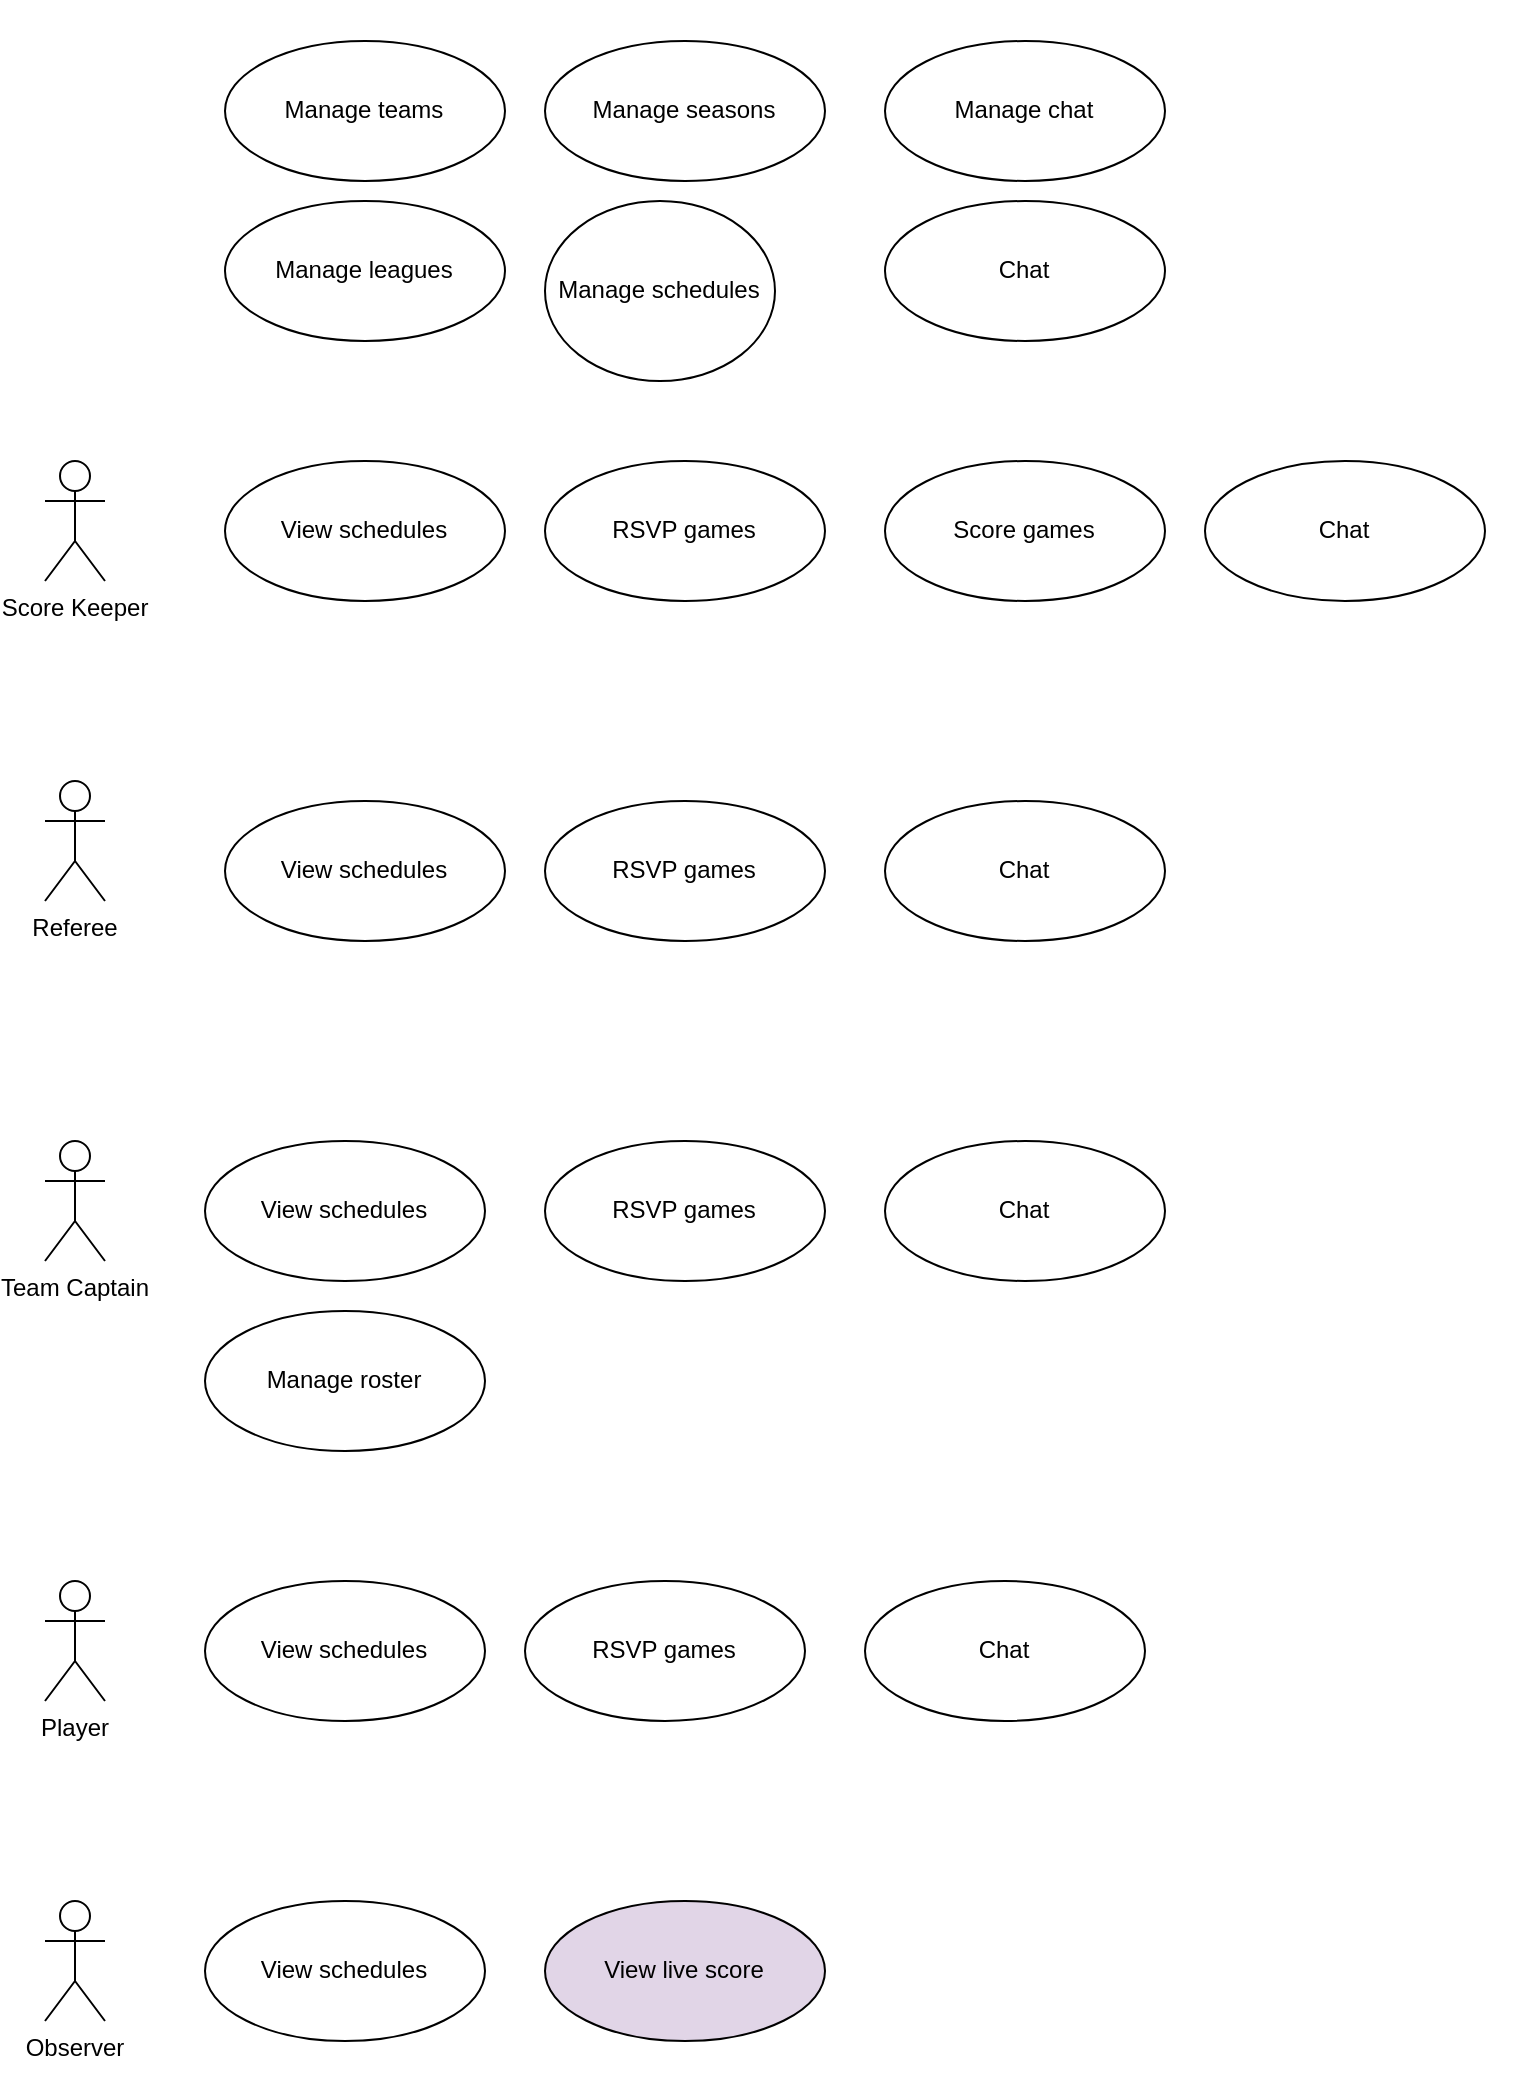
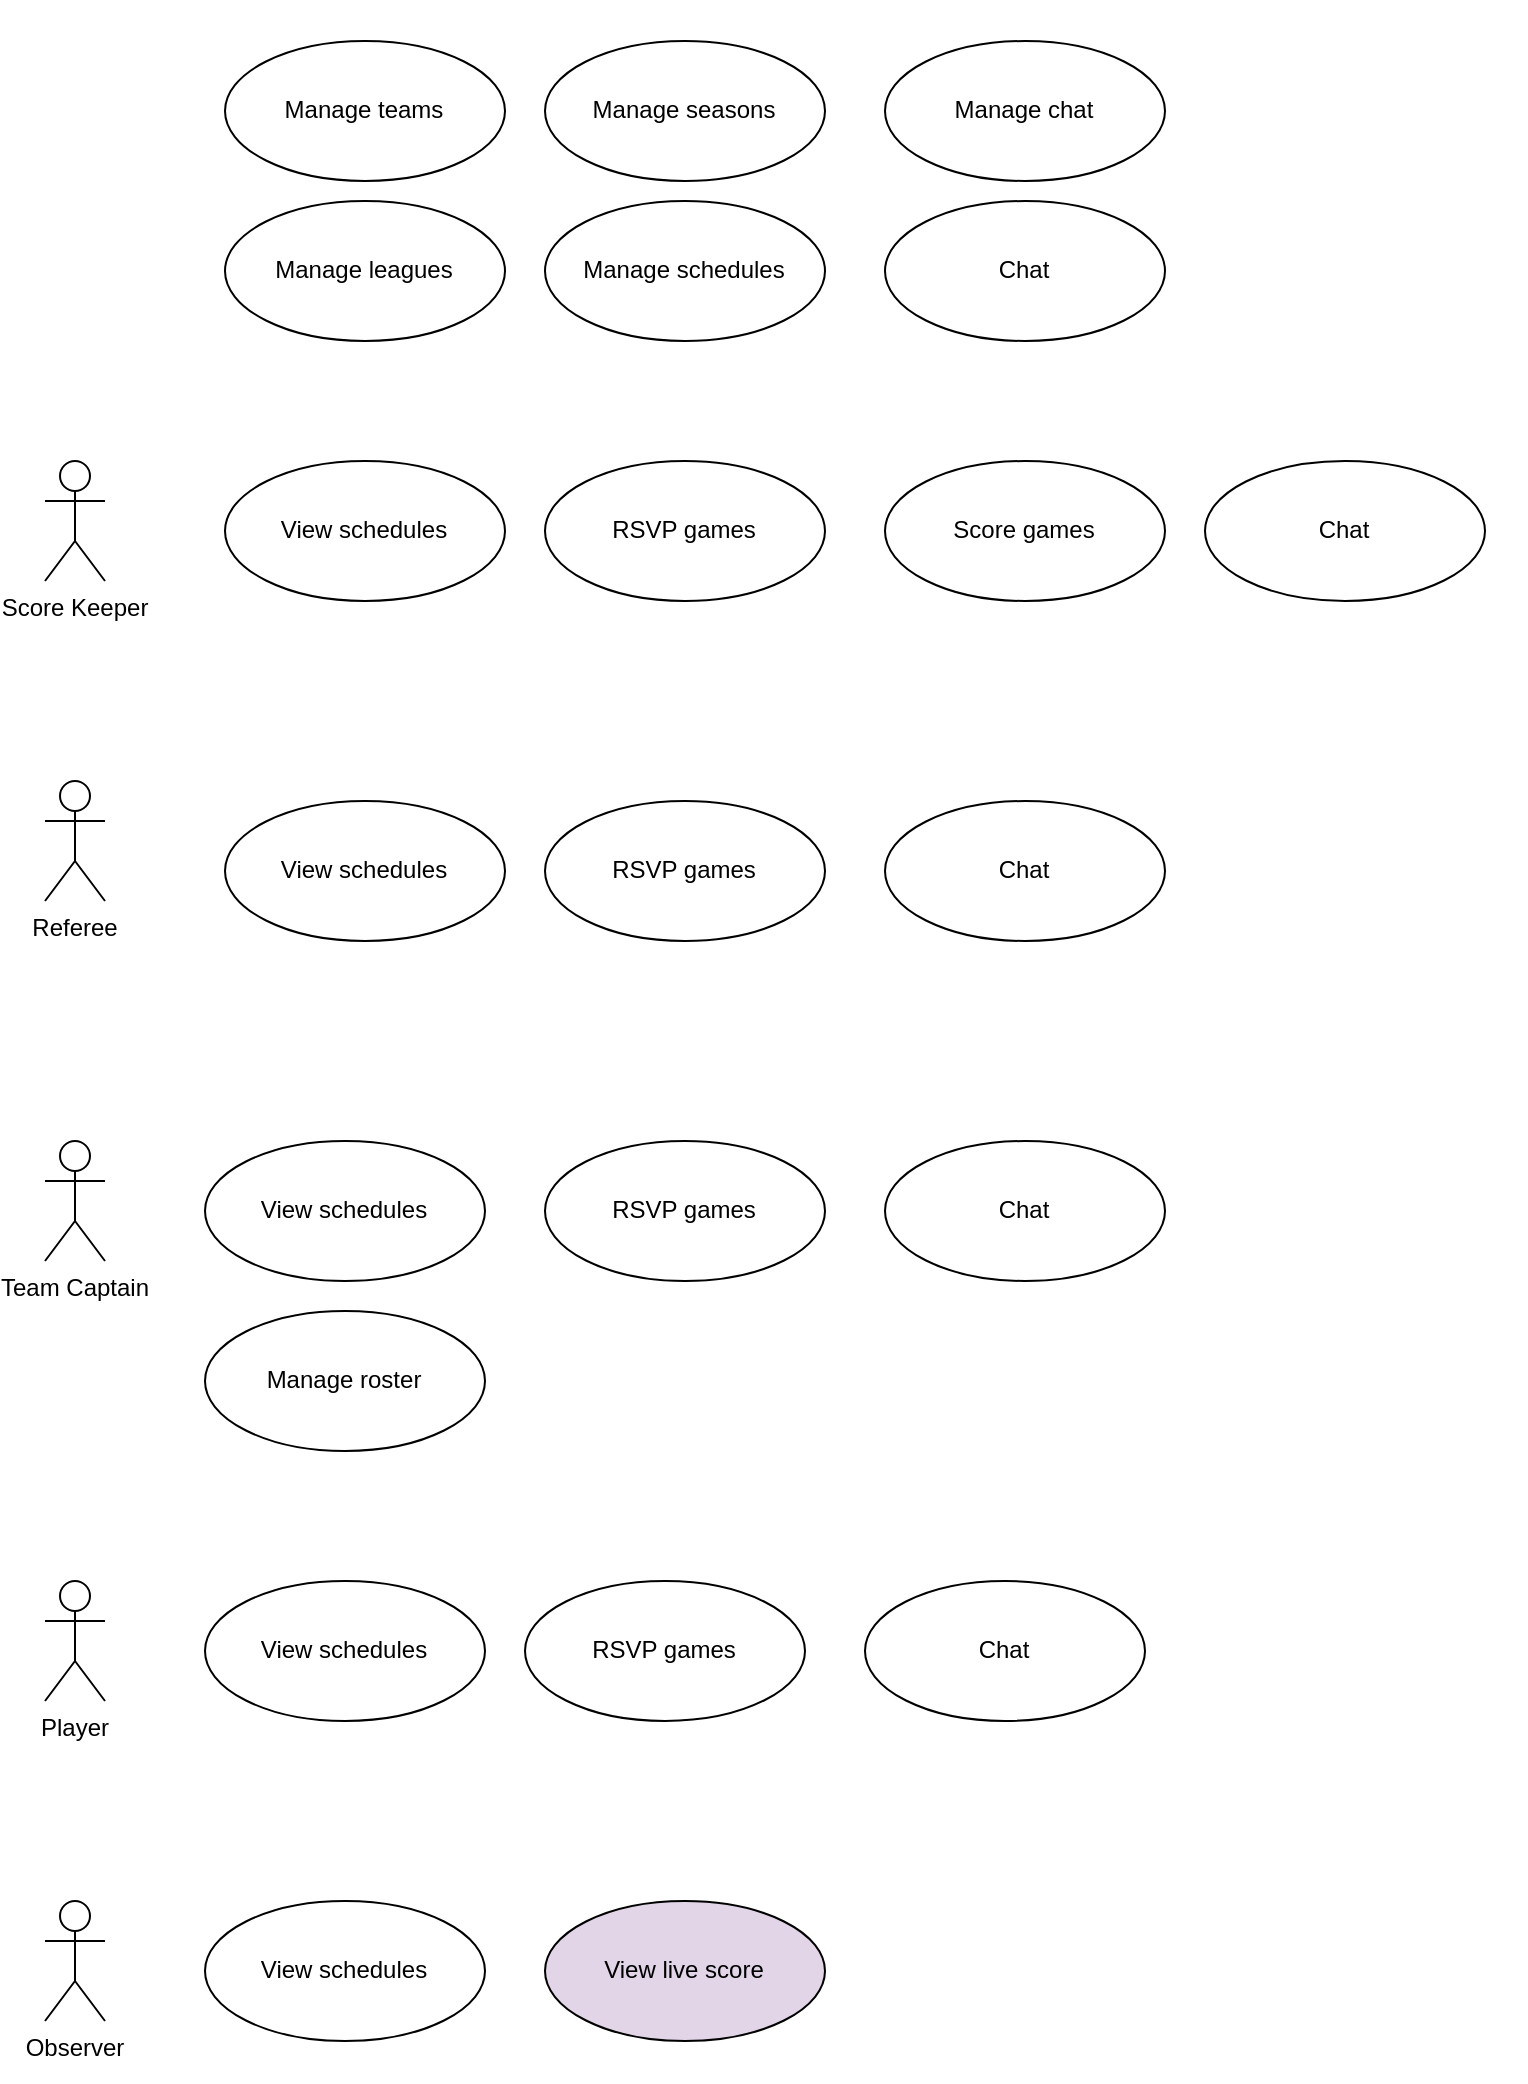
  <mxCell id="0" />
  <mxCell id="1" parent="0" />
  <mxCell id="2" value="Manage teams" style="ellipse;whiteSpace=wrap;html=1;rounded=1;" vertex="1" parent="1"><mxGeometry x="110" y="20" width="140" height="70" as="geometry" /></mxCell>
  <mxCell id="3" value="Referee&lt;br&gt;" style="shape=umlActor;verticalLabelPosition=bottom;verticalAlign=top;html=1;rounded=1;" vertex="1" parent="1"><mxGeometry x="20" y="390" width="30" height="60" as="geometry" /></mxCell>
  <mxCell id="4" value="Score Keeper" style="shape=umlActor;verticalLabelPosition=bottom;verticalAlign=top;html=1;rounded=1;" vertex="1" parent="1"><mxGeometry x="20" y="230" width="30" height="60" as="geometry" /></mxCell>
  <mxCell id="5" value="Team Captain" style="shape=umlActor;verticalLabelPosition=bottom;verticalAlign=top;html=1;rounded=1;" vertex="1" parent="1"><mxGeometry x="20" y="570" width="30" height="60" as="geometry" /></mxCell>
  <mxCell id="6" value="Player" style="shape=umlActor;verticalLabelPosition=bottom;verticalAlign=top;html=1;rounded=1;" vertex="1" parent="1"><mxGeometry x="20" y="790" width="30" height="60" as="geometry" /></mxCell>
  <mxCell id="7" value="Observer" style="shape=umlActor;verticalLabelPosition=bottom;verticalAlign=top;html=1;rounded=1;" vertex="1" parent="1"><mxGeometry x="20" y="950" width="30" height="60" as="geometry" /></mxCell>
  <mxCell id="8" value="Manage seasons" style="ellipse;whiteSpace=wrap;html=1;rounded=1;" vertex="1" parent="1"><mxGeometry x="270" y="20" width="140" height="70" as="geometry" /></mxCell>
- <mxCell id="9" value="Manage schedules" style="ellipse;whiteSpace=wrap;html=1;rounded=1;" vertex="1" parent="1"><mxGeometry x="270" y="100" width="115" height="90" as="geometry" /></mxCell>
+ <mxCell id="9" value="Manage schedules" style="ellipse;whiteSpace=wrap;html=1;rounded=1;" vertex="1" parent="1"><mxGeometry x="270" y="100" width="140" height="70" as="geometry" /></mxCell>
  <mxCell id="10" value="Manage leagues" style="ellipse;whiteSpace=wrap;html=1;rounded=1;" vertex="1" parent="1"><mxGeometry x="110" y="100" width="140" height="70" as="geometry" /></mxCell>
  <mxCell id="11" value="Manage chat" style="ellipse;whiteSpace=wrap;html=1;rounded=1;" vertex="1" parent="1"><mxGeometry x="440" y="20" width="140" height="70" as="geometry" /></mxCell>
  <mxCell id="12" value="Chat" style="ellipse;whiteSpace=wrap;html=1;rounded=1;" vertex="1" parent="1"><mxGeometry x="440" y="100" width="140" height="70" as="geometry" /></mxCell>
  <mxCell id="13" value="View schedules" style="ellipse;whiteSpace=wrap;html=1;rounded=1;" vertex="1" parent="1"><mxGeometry x="110" y="230" width="140" height="70" as="geometry" /></mxCell>
  <mxCell id="14" value="Score games" style="ellipse;whiteSpace=wrap;html=1;rounded=1;" vertex="1" parent="1"><mxGeometry x="440" y="230" width="140" height="70" as="geometry" /></mxCell>
  <mxCell id="15" value="Chat" style="ellipse;whiteSpace=wrap;html=1;rounded=1;" vertex="1" parent="1"><mxGeometry x="600" y="230" width="140" height="70" as="geometry" /></mxCell>
  <mxCell id="16" value="View schedules" style="ellipse;whiteSpace=wrap;html=1;rounded=1;" vertex="1" parent="1"><mxGeometry x="110" y="400" width="140" height="70" as="geometry" /></mxCell>
  <mxCell id="17" value="Chat" style="ellipse;whiteSpace=wrap;html=1;rounded=1;" vertex="1" parent="1"><mxGeometry x="440" y="400" width="140" height="70" as="geometry" /></mxCell>
  <mxCell id="18" value="View schedules" style="ellipse;whiteSpace=wrap;html=1;rounded=1;" vertex="1" parent="1"><mxGeometry x="100" y="570" width="140" height="70" as="geometry" /></mxCell>
  <mxCell id="19" value="Chat" style="ellipse;whiteSpace=wrap;html=1;rounded=1;" vertex="1" parent="1"><mxGeometry x="440" y="570" width="140" height="70" as="geometry" /></mxCell>
  <mxCell id="20" value="RSVP games" style="ellipse;whiteSpace=wrap;html=1;rounded=1;" vertex="1" parent="1"><mxGeometry x="270" y="400" width="140" height="70" as="geometry" /></mxCell>
  <mxCell id="21" value="RSVP games" style="ellipse;whiteSpace=wrap;html=1;rounded=1;" vertex="1" parent="1"><mxGeometry x="270" y="230" width="140" height="70" as="geometry" /></mxCell>
  <mxCell id="22" value="RSVP games" style="ellipse;whiteSpace=wrap;html=1;rounded=1;" vertex="1" parent="1"><mxGeometry x="270" y="570" width="140" height="70" as="geometry" /></mxCell>
  <mxCell id="23" value="Manage roster" style="ellipse;whiteSpace=wrap;html=1;rounded=1;" vertex="1" parent="1"><mxGeometry x="100" y="655" width="140" height="70" as="geometry" /></mxCell>
  <mxCell id="24" value="Chat" style="ellipse;whiteSpace=wrap;html=1;rounded=1;" vertex="1" parent="1"><mxGeometry x="430" y="790" width="140" height="70" as="geometry" /></mxCell>
  <mxCell id="25" value="View schedules" style="ellipse;whiteSpace=wrap;html=1;rounded=1;" vertex="1" parent="1"><mxGeometry x="100" y="790" width="140" height="70" as="geometry" /></mxCell>
  <mxCell id="26" value="RSVP games" style="ellipse;whiteSpace=wrap;html=1;rounded=1;" vertex="1" parent="1"><mxGeometry x="260" y="790" width="140" height="70" as="geometry" /></mxCell>
  <mxCell id="27" value="View schedules" style="ellipse;whiteSpace=wrap;html=1;rounded=1;" vertex="1" parent="1"><mxGeometry x="100" y="950" width="140" height="70" as="geometry" /></mxCell>
  <mxCell id="28" value="View live score" style="ellipse;whiteSpace=wrap;html=1;rounded=1;fillColor=#e1d5e7;" vertex="1" parent="1"><mxGeometry x="270" y="950" width="140" height="70" as="geometry" /></mxCell>
